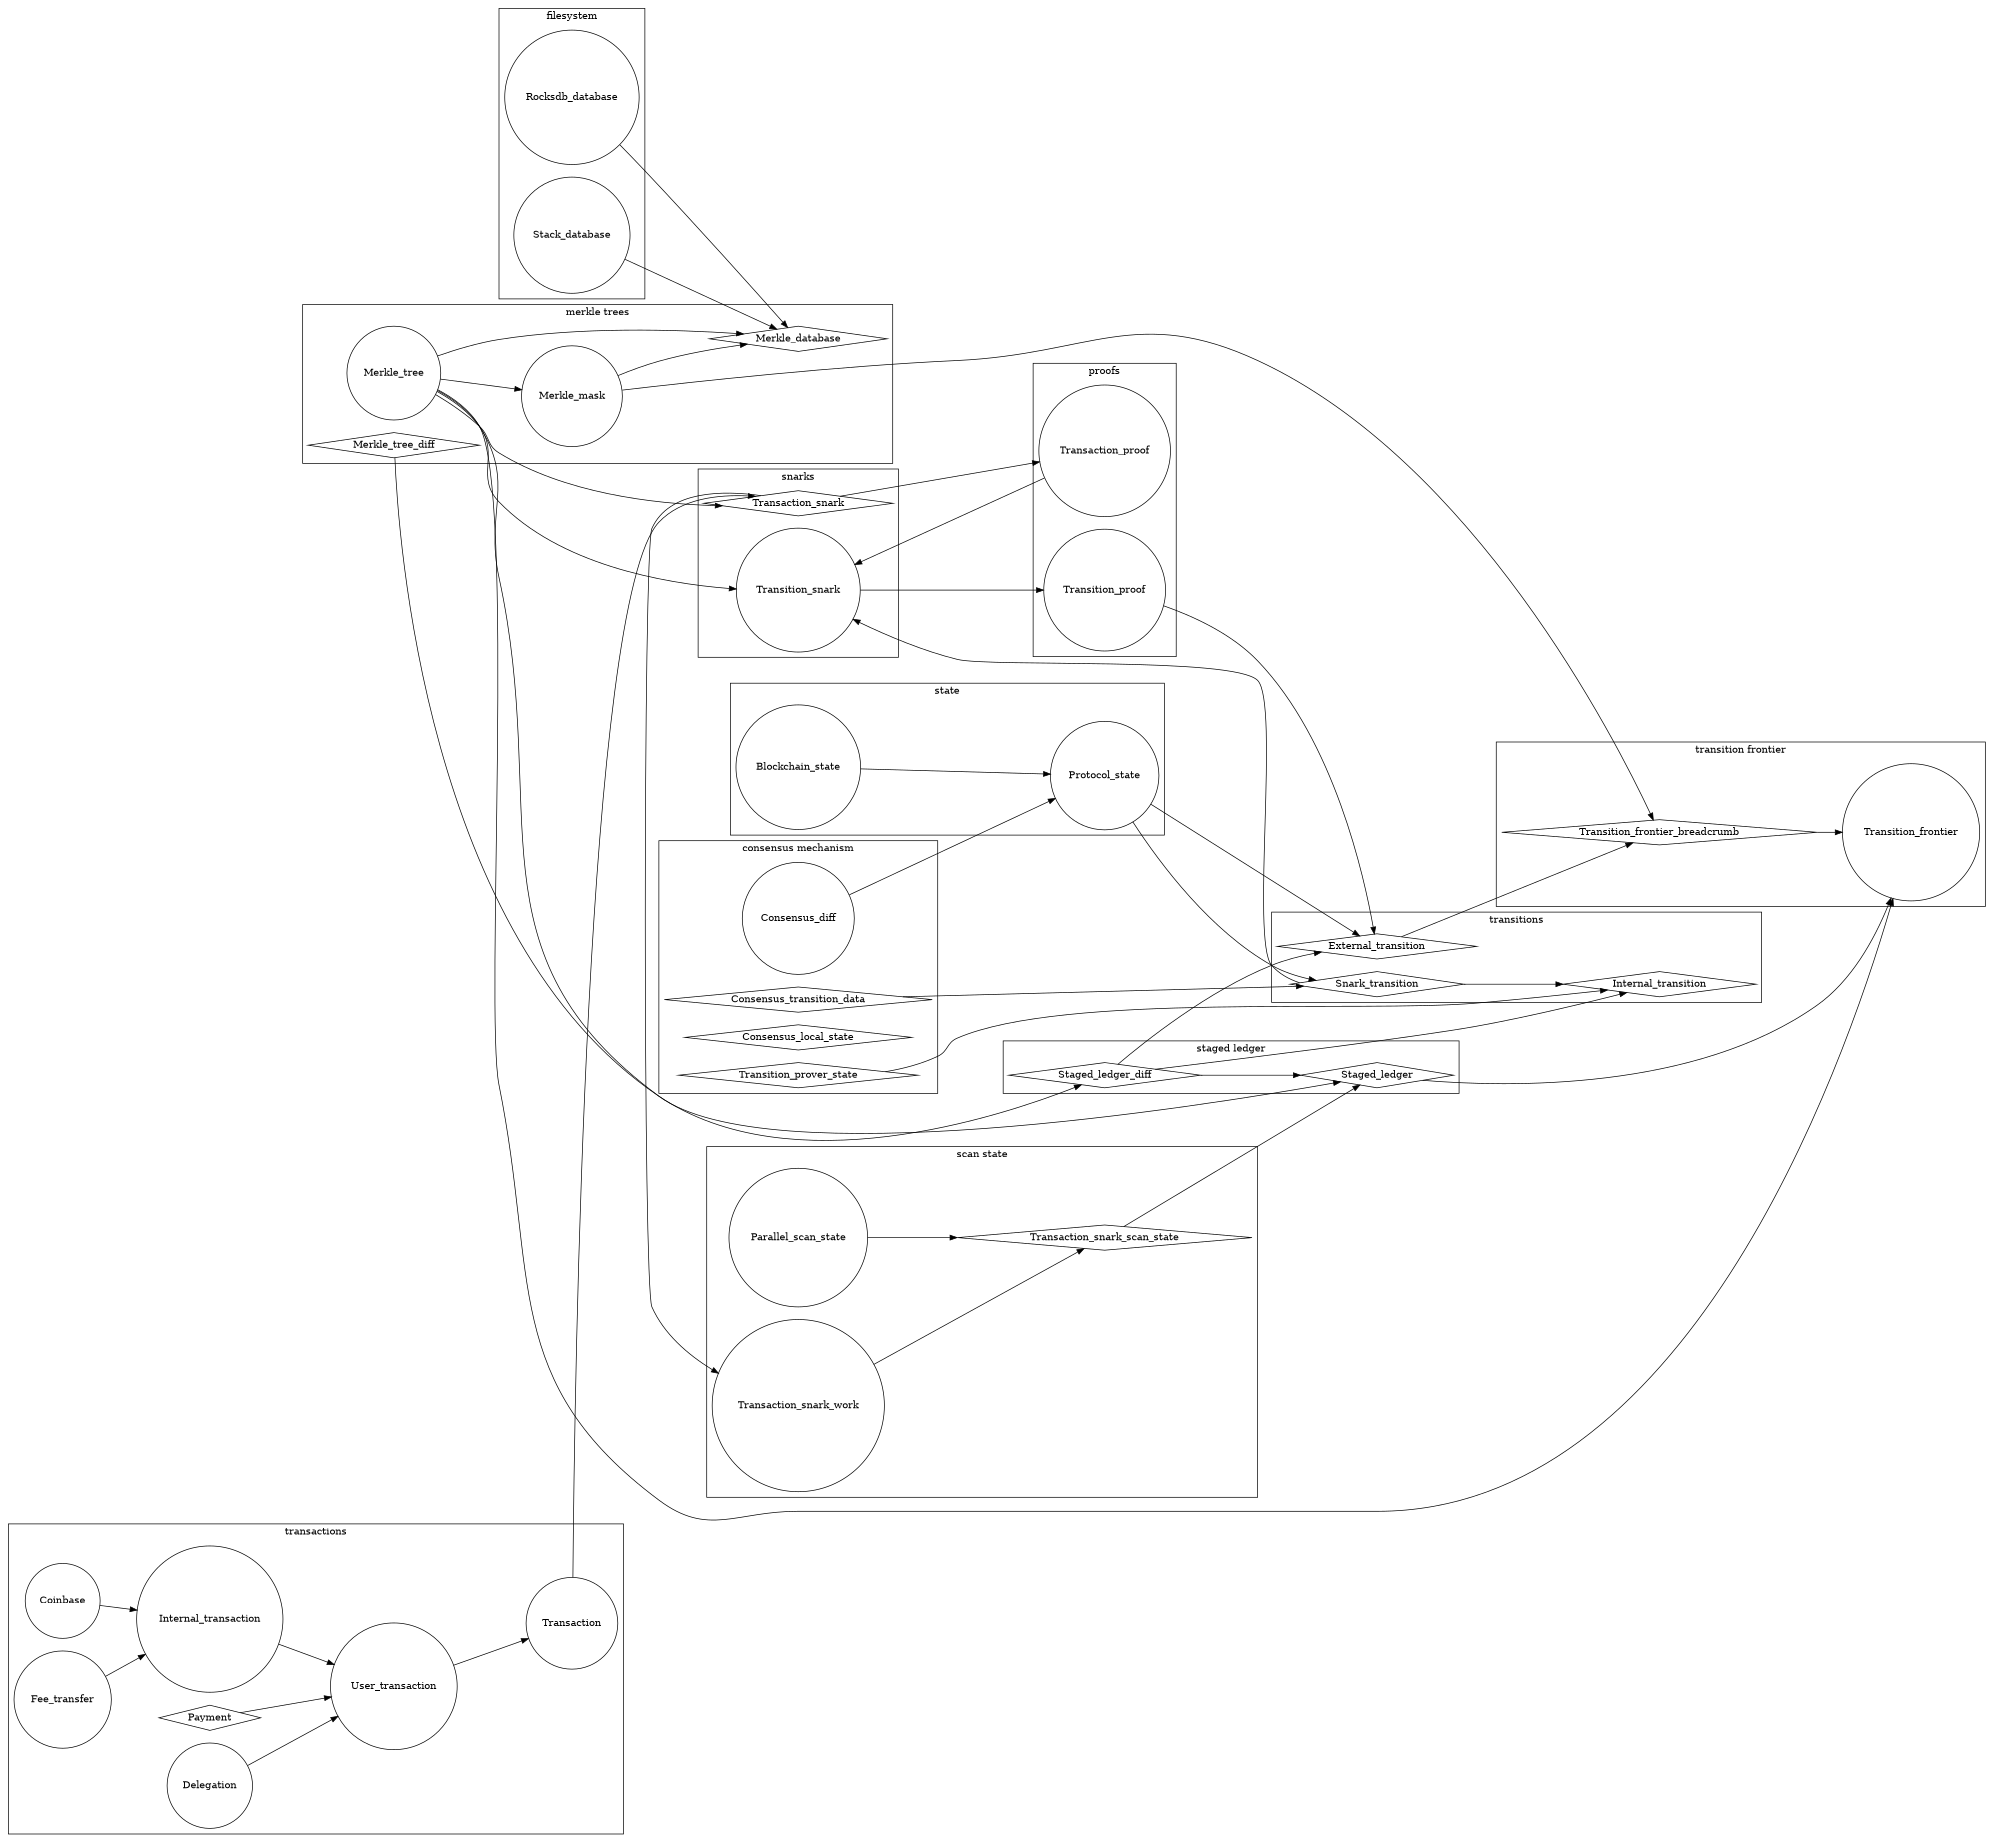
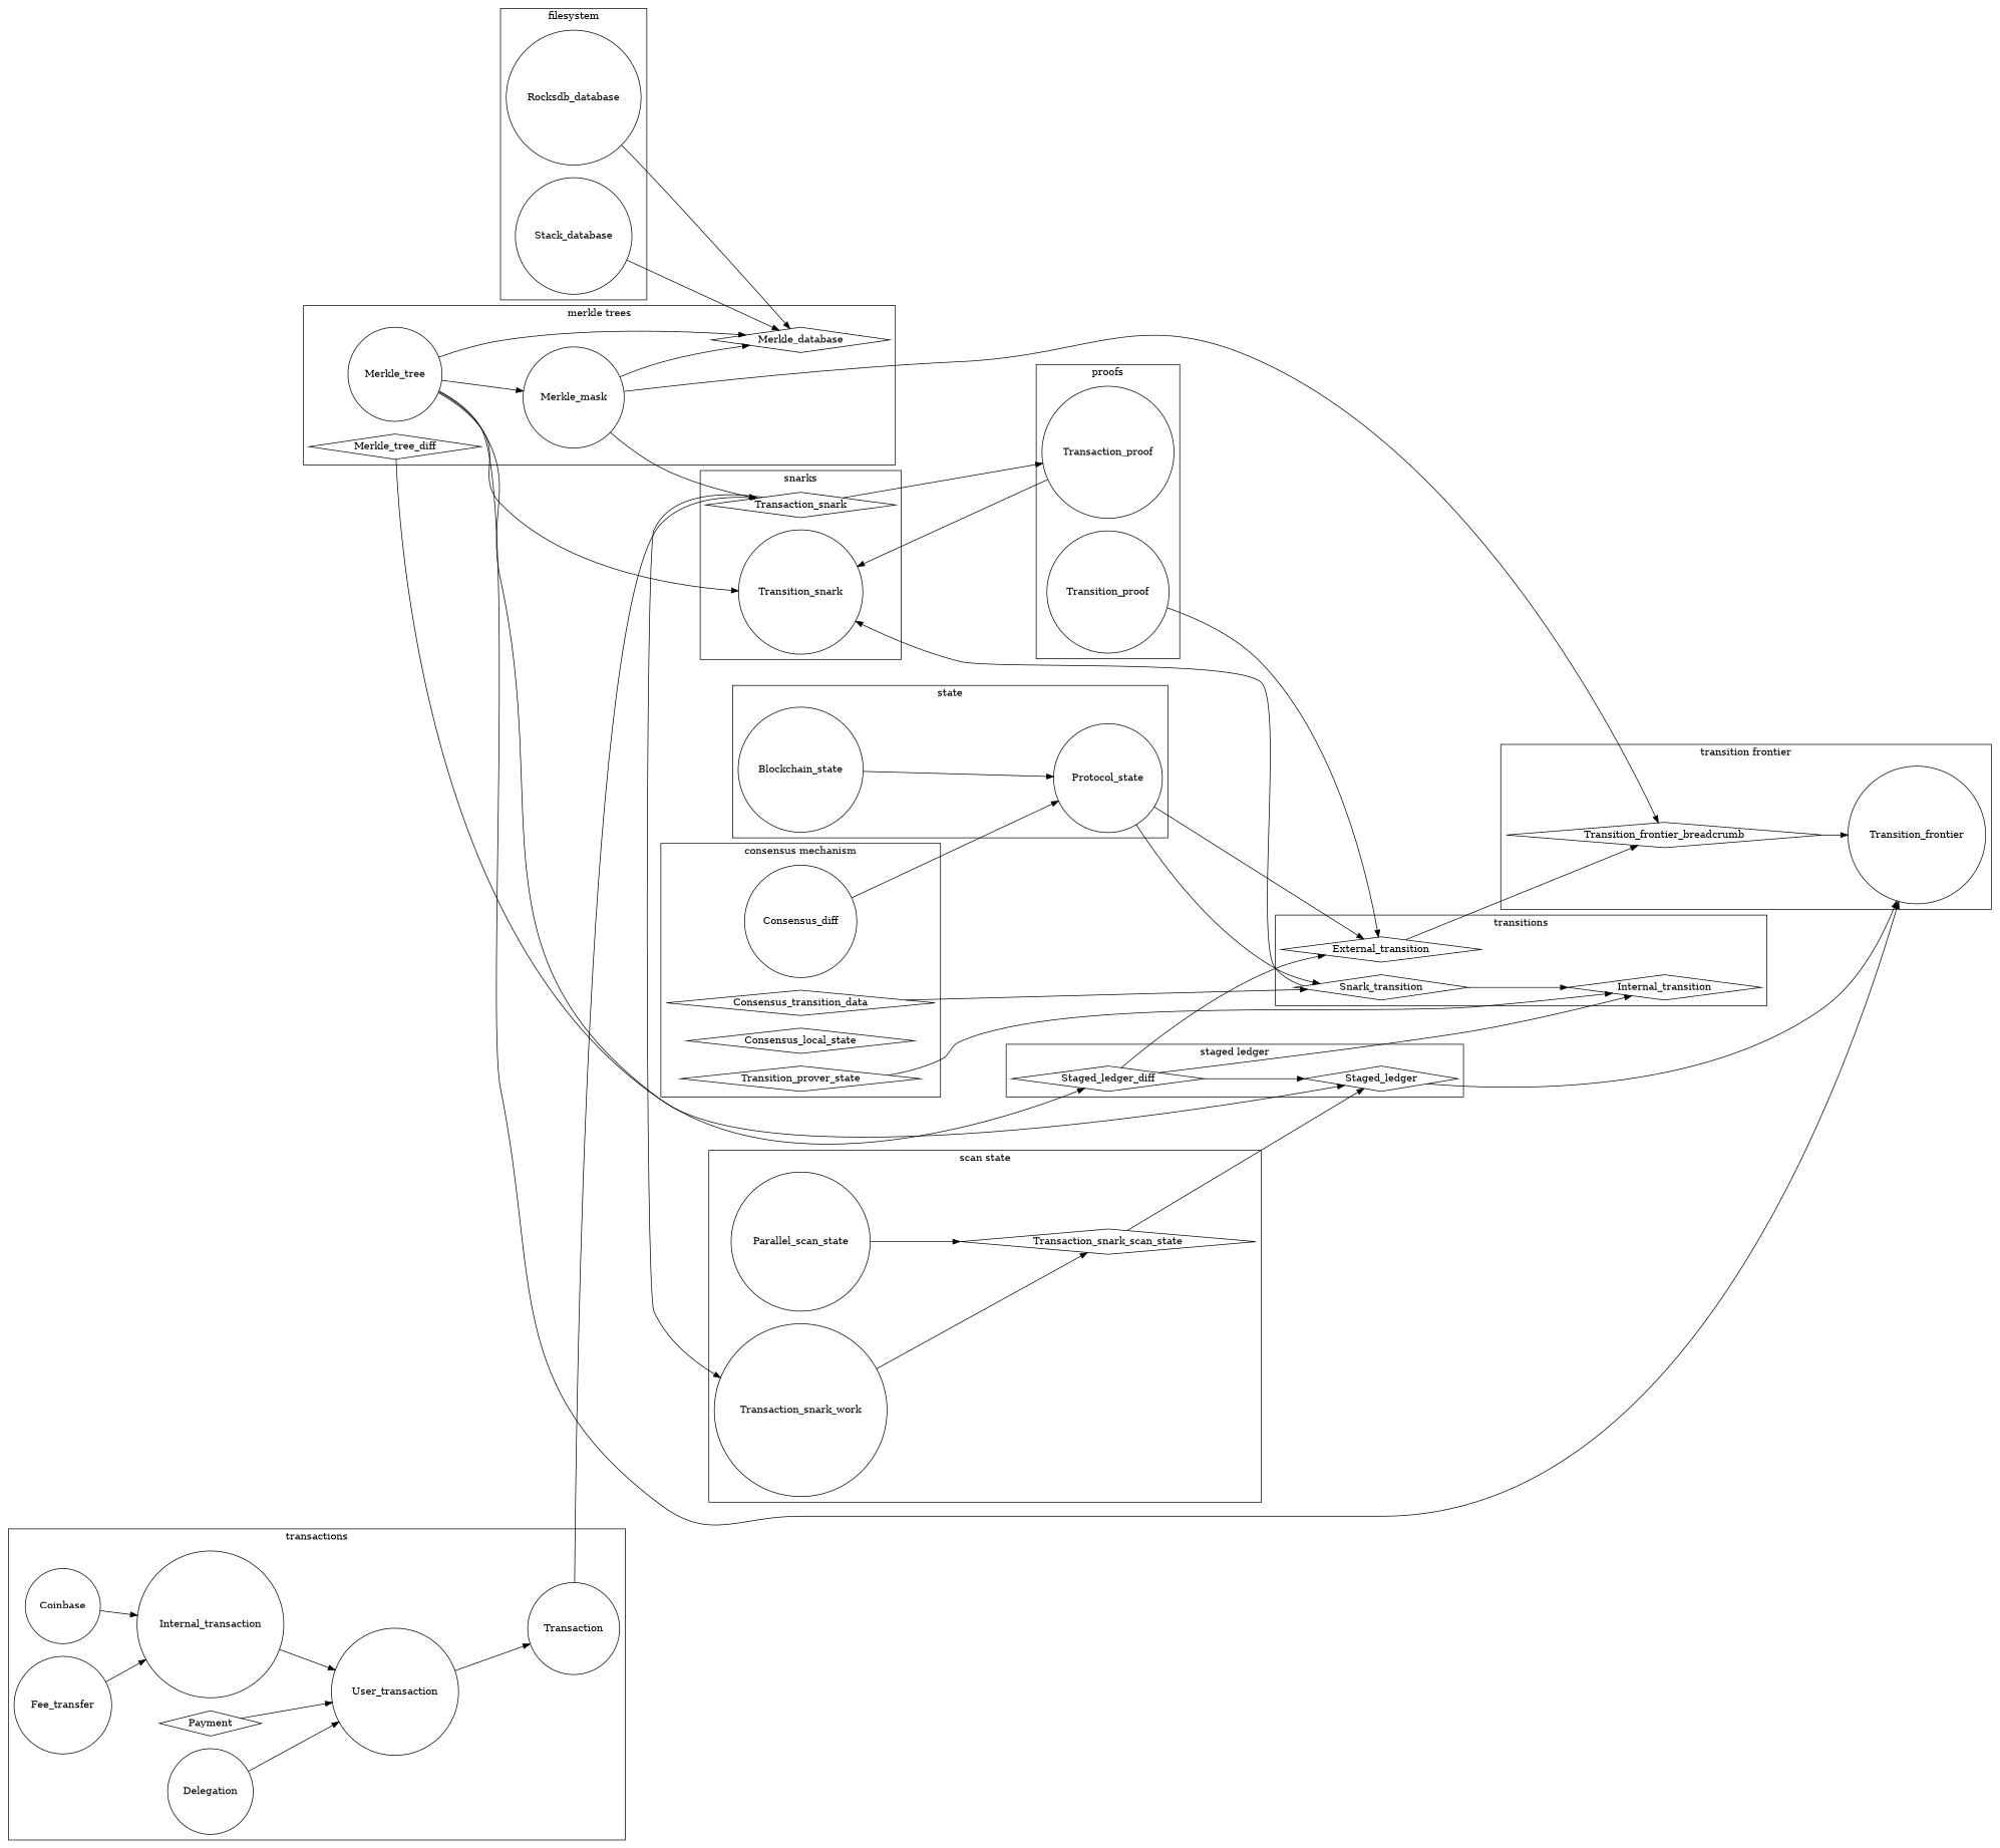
  digraph {
    rankdir=LR
    node [shape=circle]
    Coinbase
    Internal_transaction
    Fee_transfer
    Transaction
    Payment [shape=diamond]
    User_transaction
    Delegation
    Merkle_tree
    Merkle_mask
    Merkle_database [shape=diamond]
    Merkle_tree_diff [shape=diamond]
    Rocksdb_database
    Stack_database
    Parallel_scan_state
    Transaction_snark_scan_state [shape=diamond]
    Transaction_snark_work
    Staged_ledger [shape=diamond]
    Staged_ledger_diff [shape=diamond]
    Transition_snark
    Transaction_snark [shape=diamond]
    Transition_proof
    Transaction_proof
    n23 [label=Consensus_diff]
    Consensus_transition_data [shape=diamond]
    Consensus_local_state [shape=diamond]
    Transition_prover_state [shape=diamond]
    Protocol_state
    Blockchain_state
    External_transition [shape=diamond]
    Snark_transition [shape=diamond]
    Internal_transition [shape=diamond]
    Transition_frontier
    Transition_frontier_breadcrumb [shape=diamond]
    subgraph cluster_1 {
      label=transactions
      Coinbase
      Internal_transaction
      Fee_transfer
      Transaction
      Payment
      User_transaction
      Delegation
    }
    subgraph cluster_2 {
      label="merkle trees"
      Merkle_tree
      Merkle_mask
      Merkle_database
      Merkle_tree_diff
    }
    subgraph cluster_3 {
      label=filesystem
      Rocksdb_database
      Stack_database
    }
    subgraph cluster_4 {
      label="scan state"
      Parallel_scan_state
      Transaction_snark_scan_state
      Transaction_snark_work
    }
    subgraph cluster_5 {
      label="staged ledger"
      Staged_ledger
      Staged_ledger_diff
    }
    subgraph cluster_6 {
      label=snarks
      Transition_snark
      Transaction_snark
    }
    subgraph cluster_7 {
      label=proofs
      Transition_proof
      Transaction_proof
    }
    subgraph cluster_8 {
      label="consensus mechanism"
      n23
      Consensus_transition_data
      Consensus_local_state
      Transition_prover_state
    }
    subgraph cluster_9 {
      label=state
      Protocol_state
      Blockchain_state
    }
    subgraph cluster_10 {
      label=transitions
      External_transition
      Snark_transition
      Internal_transition
    }
    subgraph cluster_11 {
      label="transition frontier"
      Transition_frontier
      Transition_frontier_breadcrumb
    }
    Coinbase -> Internal_transaction
    Internal_transaction -> User_transaction
    Fee_transfer -> Internal_transaction
    Transaction -> Transaction_snark
    Payment -> User_transaction
    User_transaction -> Transaction
    Delegation -> User_transaction
    Merkle_tree -> Merkle_mask
    Merkle_tree -> Merkle_database
    Merkle_tree -> Staged_ledger
    Merkle_tree -> Transition_snark
-   Merkle_tree -> Transaction_snark
+   Merkle_mask -> Transaction_snark
    Merkle_tree -> Transition_frontier
    Merkle_mask -> Merkle_database
    Merkle_mask -> Transition_frontier_breadcrumb
    Merkle_tree_diff -> Staged_ledger_diff
    Rocksdb_database -> Merkle_database
    Stack_database -> Merkle_database
    Parallel_scan_state -> Transaction_snark_scan_state
    Transaction_snark_scan_state -> Staged_ledger
    Transaction_snark_work -> Transaction_snark_scan_state
    Staged_ledger -> Transition_frontier
    Staged_ledger_diff -> Staged_ledger
    Staged_ledger_diff -> External_transition
    Staged_ledger_diff -> Internal_transition
-   Transition_snark -> Transition_proof
    Transaction_snark -> Transaction_snark_work
    Transaction_snark -> Transaction_proof
    Transition_proof -> External_transition
    Transaction_proof -> Transition_snark
    n23 -> Protocol_state
    Consensus_transition_data -> Snark_transition
    Transition_prover_state -> Internal_transition
    Protocol_state -> External_transition
    Protocol_state -> Snark_transition
    Blockchain_state -> Protocol_state
    External_transition -> Transition_frontier_breadcrumb
    Snark_transition -> Transition_snark
    Snark_transition -> Internal_transition
    Transition_frontier_breadcrumb -> Transition_frontier
  }
